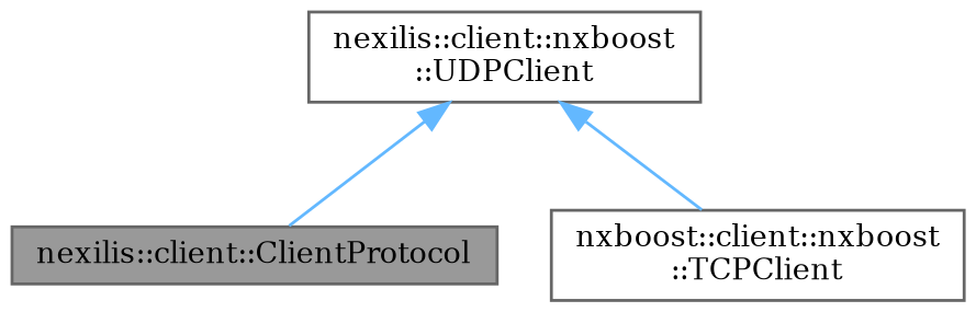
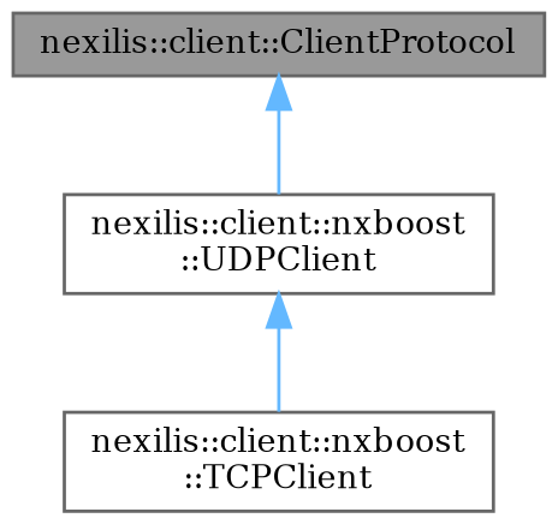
  digraph {
    fontname="DejaVu Serif"
    node [color=gray40 fillcolor=white fontname="DejaVu Serif" fontsize=10 shape=box style=filled]
    edge [color=steelblue1 dir=back fontname="DejaVu Serif" fontsize=10 labelfontname=Helvetica labelfontsize=10 style=solid]
    n1 [fillcolor=grey60 fontcolor=black height=0.2 label="nexilis::client::ClientProtocol" width=0.4]
    n2 [height=0.2 label="nexilis::client::nxboost\l::UDPClient" width=0.4]
-   n3 [height=0.2 label="nxboost::client::nxboost\l::TCPClient" width=0.4]
-   n2 -> n1
+   n3 [height=0.2 label="nexilis::client::nxboost\l::TCPClient" width=0.4]
+   n1 -> n2
    n2 -> n3
  }
